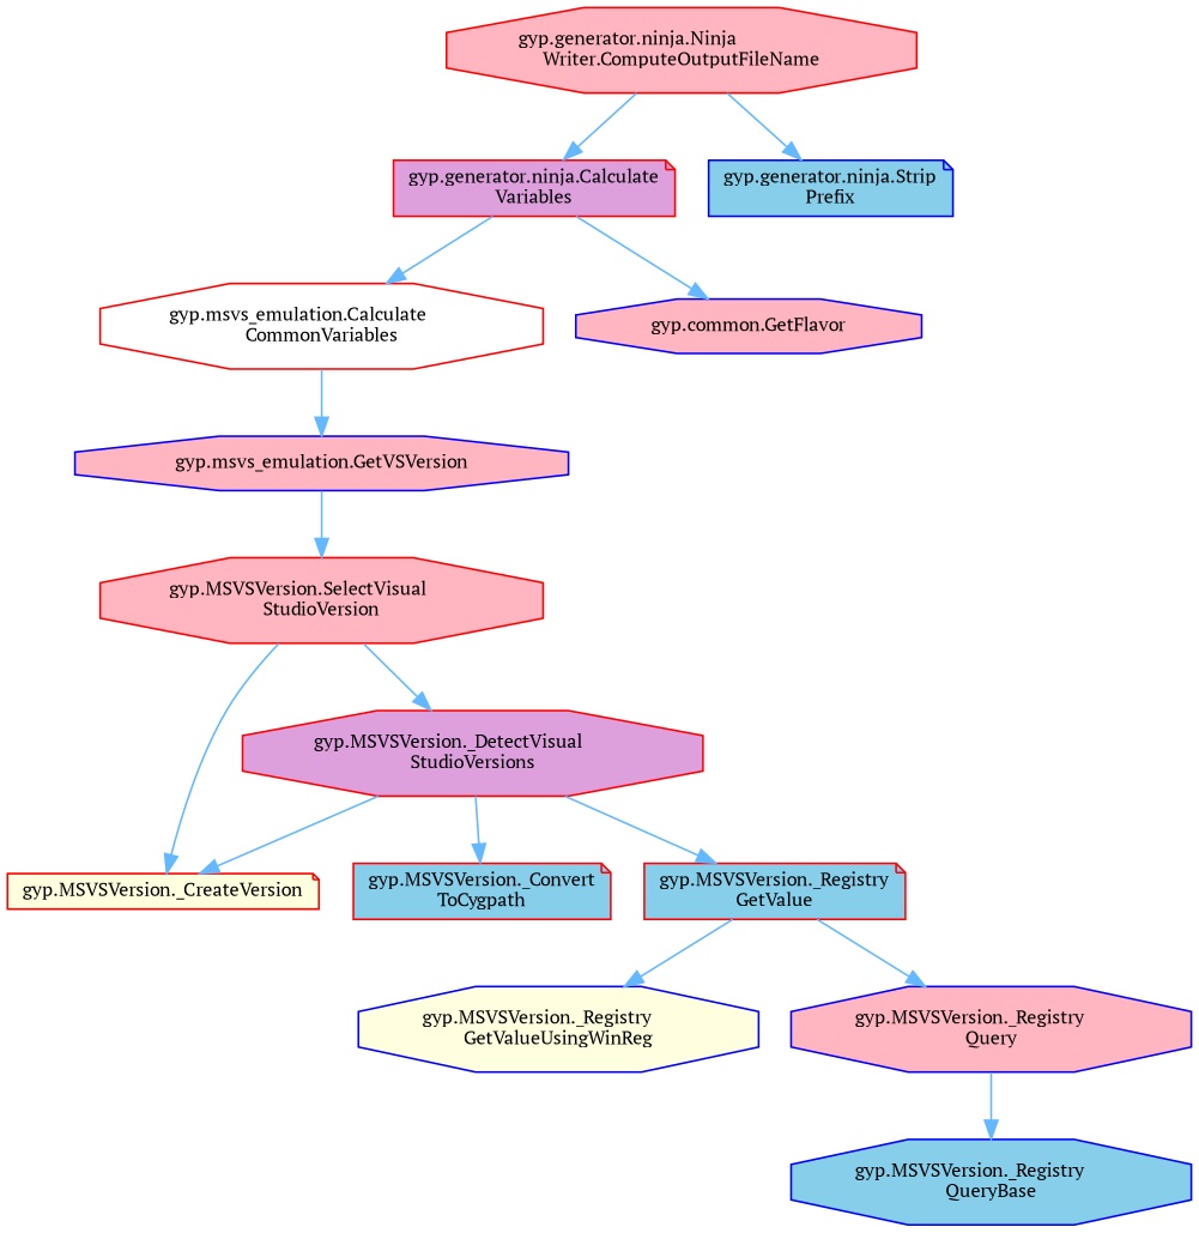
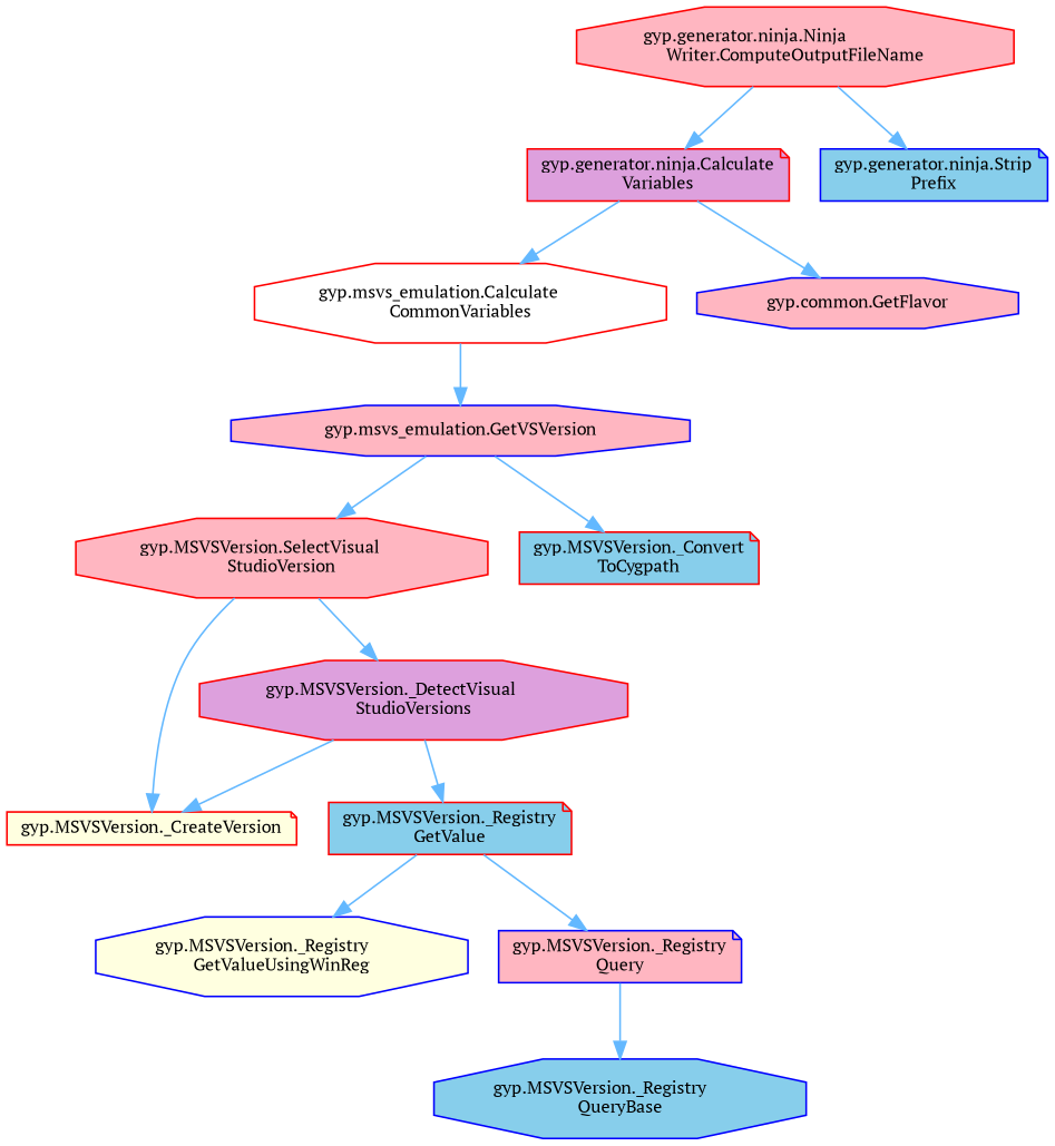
  digraph {
    fontname="PT Serif"
    rankdir=TB
    node [color=red fillcolor=lightpink fontname="PT Serif" fontsize=10 shape=octagon style=filled]
    edge [color=steelblue1 fontname="PT Serif" fontsize=10 labelfontname=Helvetica labelfontsize=10 style=solid]
    n1 [fontcolor=black height=0.2 label="gyp.generator.ninja.Ninja\lWriter.ComputeOutputFileName" width=0.4]
    n2 [fillcolor=plum height=0.2 label="gyp.generator.ninja.Calculate\lVariables" shape=note width=0.4]
    n3 [color=blue fillcolor=skyblue height=0.2 label="gyp.generator.ninja.Strip\lPrefix" shape=note width=0.4]
    n4 [fillcolor=white height=0.2 label="gyp.msvs_emulation.Calculate\lCommonVariables" width=0.4]
    n5 [color=blue height=0.2 label="gyp.common.GetFlavor" width=0.4]
    n6 [color=blue height=0.2 label="gyp.msvs_emulation.GetVSVersion" width=0.4]
    n7 [height=0.2 label="gyp.MSVSVersion.SelectVisual\lStudioVersion" width=0.4]
    n8 [fillcolor=lightyellow height=0.2 label="gyp.MSVSVersion._CreateVersion" shape=note width=0.4]
    n9 [fillcolor=plum height=0.2 label="gyp.MSVSVersion._DetectVisual\lStudioVersions" width=0.4]
    n10 [fillcolor=skyblue height=0.2 label="gyp.MSVSVersion._Convert\lToCygpath" shape=note width=0.4]
    n11 [fillcolor=skyblue height=0.2 label="gyp.MSVSVersion._Registry\lGetValue" shape=note width=0.4]
    n12 [color=blue fillcolor=lightyellow height=0.2 label="gyp.MSVSVersion._Registry\lGetValueUsingWinReg" width=0.4]
-   n13 [color=blue height=0.2 label="gyp.MSVSVersion._Registry\lQuery" width=0.4]
+   n13 [color=blue height=0.2 label="gyp.MSVSVersion._Registry\lQuery" shape=note width=0.4]
    n14 [color=blue fillcolor=skyblue height=0.2 label="gyp.MSVSVersion._Registry\lQueryBase" width=0.4]
    n1 -> n2
    n1 -> n3
    n2 -> n4
    n2 -> n5
    n4 -> n6
    n6 -> n7
    n7 -> n8
    n7 -> n9
    n9 -> n8
-   n9 -> n10
+   n6 -> n10
    n9 -> n11
    n11 -> n12
    n11 -> n13
    n13 -> n14
  }
